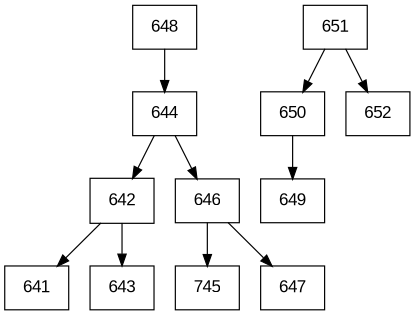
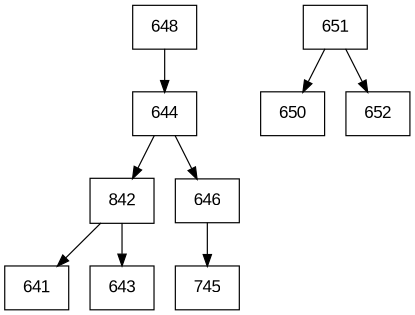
  digraph {
    concentrate=true
    fontname="Liberation Sans"
    rankdir=UD
    node [fontname="Liberation Sans" shape=record]
    edge [fontname="Liberation Sans"]
    n1 [label=648]
    n2 [label=644]
-   n3 [label=642]
+   n3 [label=842]
    n4 [label=646]
    n5 [label=651]
    n6 [label=650]
    n7 [label=652]
    n8 [label=641]
    n9 [label=643]
    n10 [label=745]
-   n11 [label=647]
-   n12 [label=649]
    n1 -> n2
    n2 -> n3
    n2 -> n4
    n3 -> n8
    n3 -> n9
    n4 -> n10
-   n4 -> n11
    n5 -> n6
    n5 -> n7
-   n6 -> n12
  }
